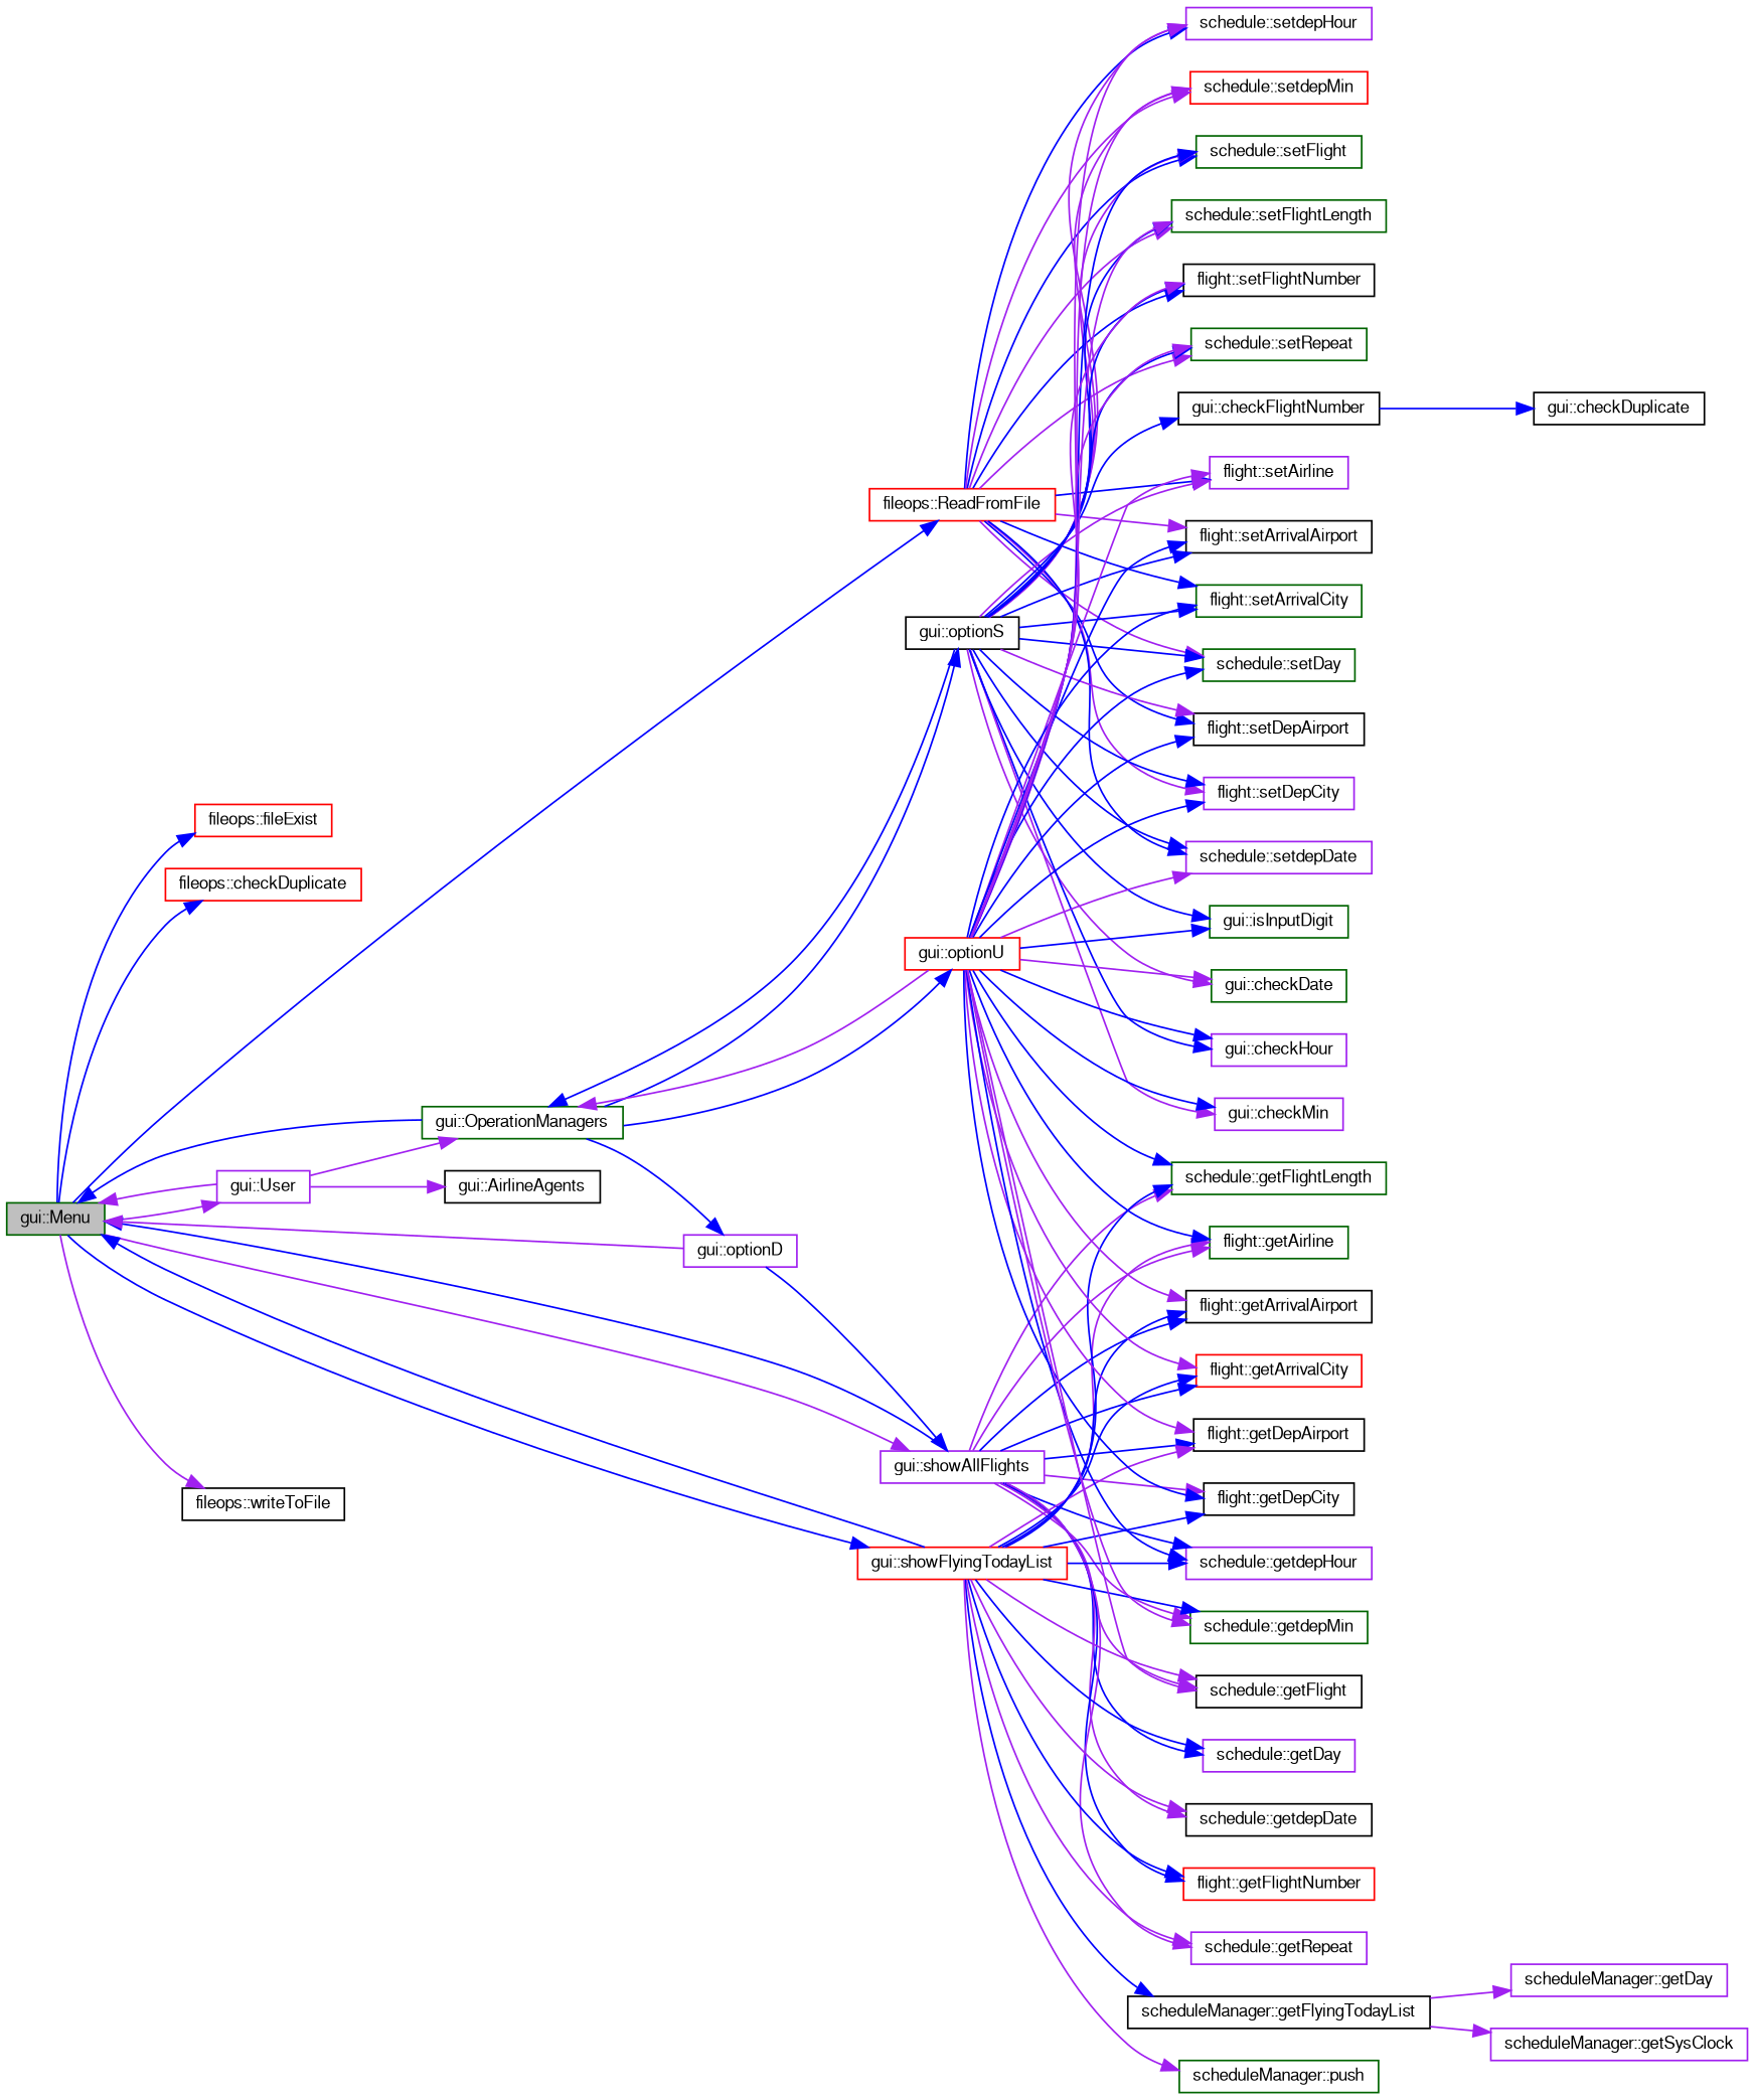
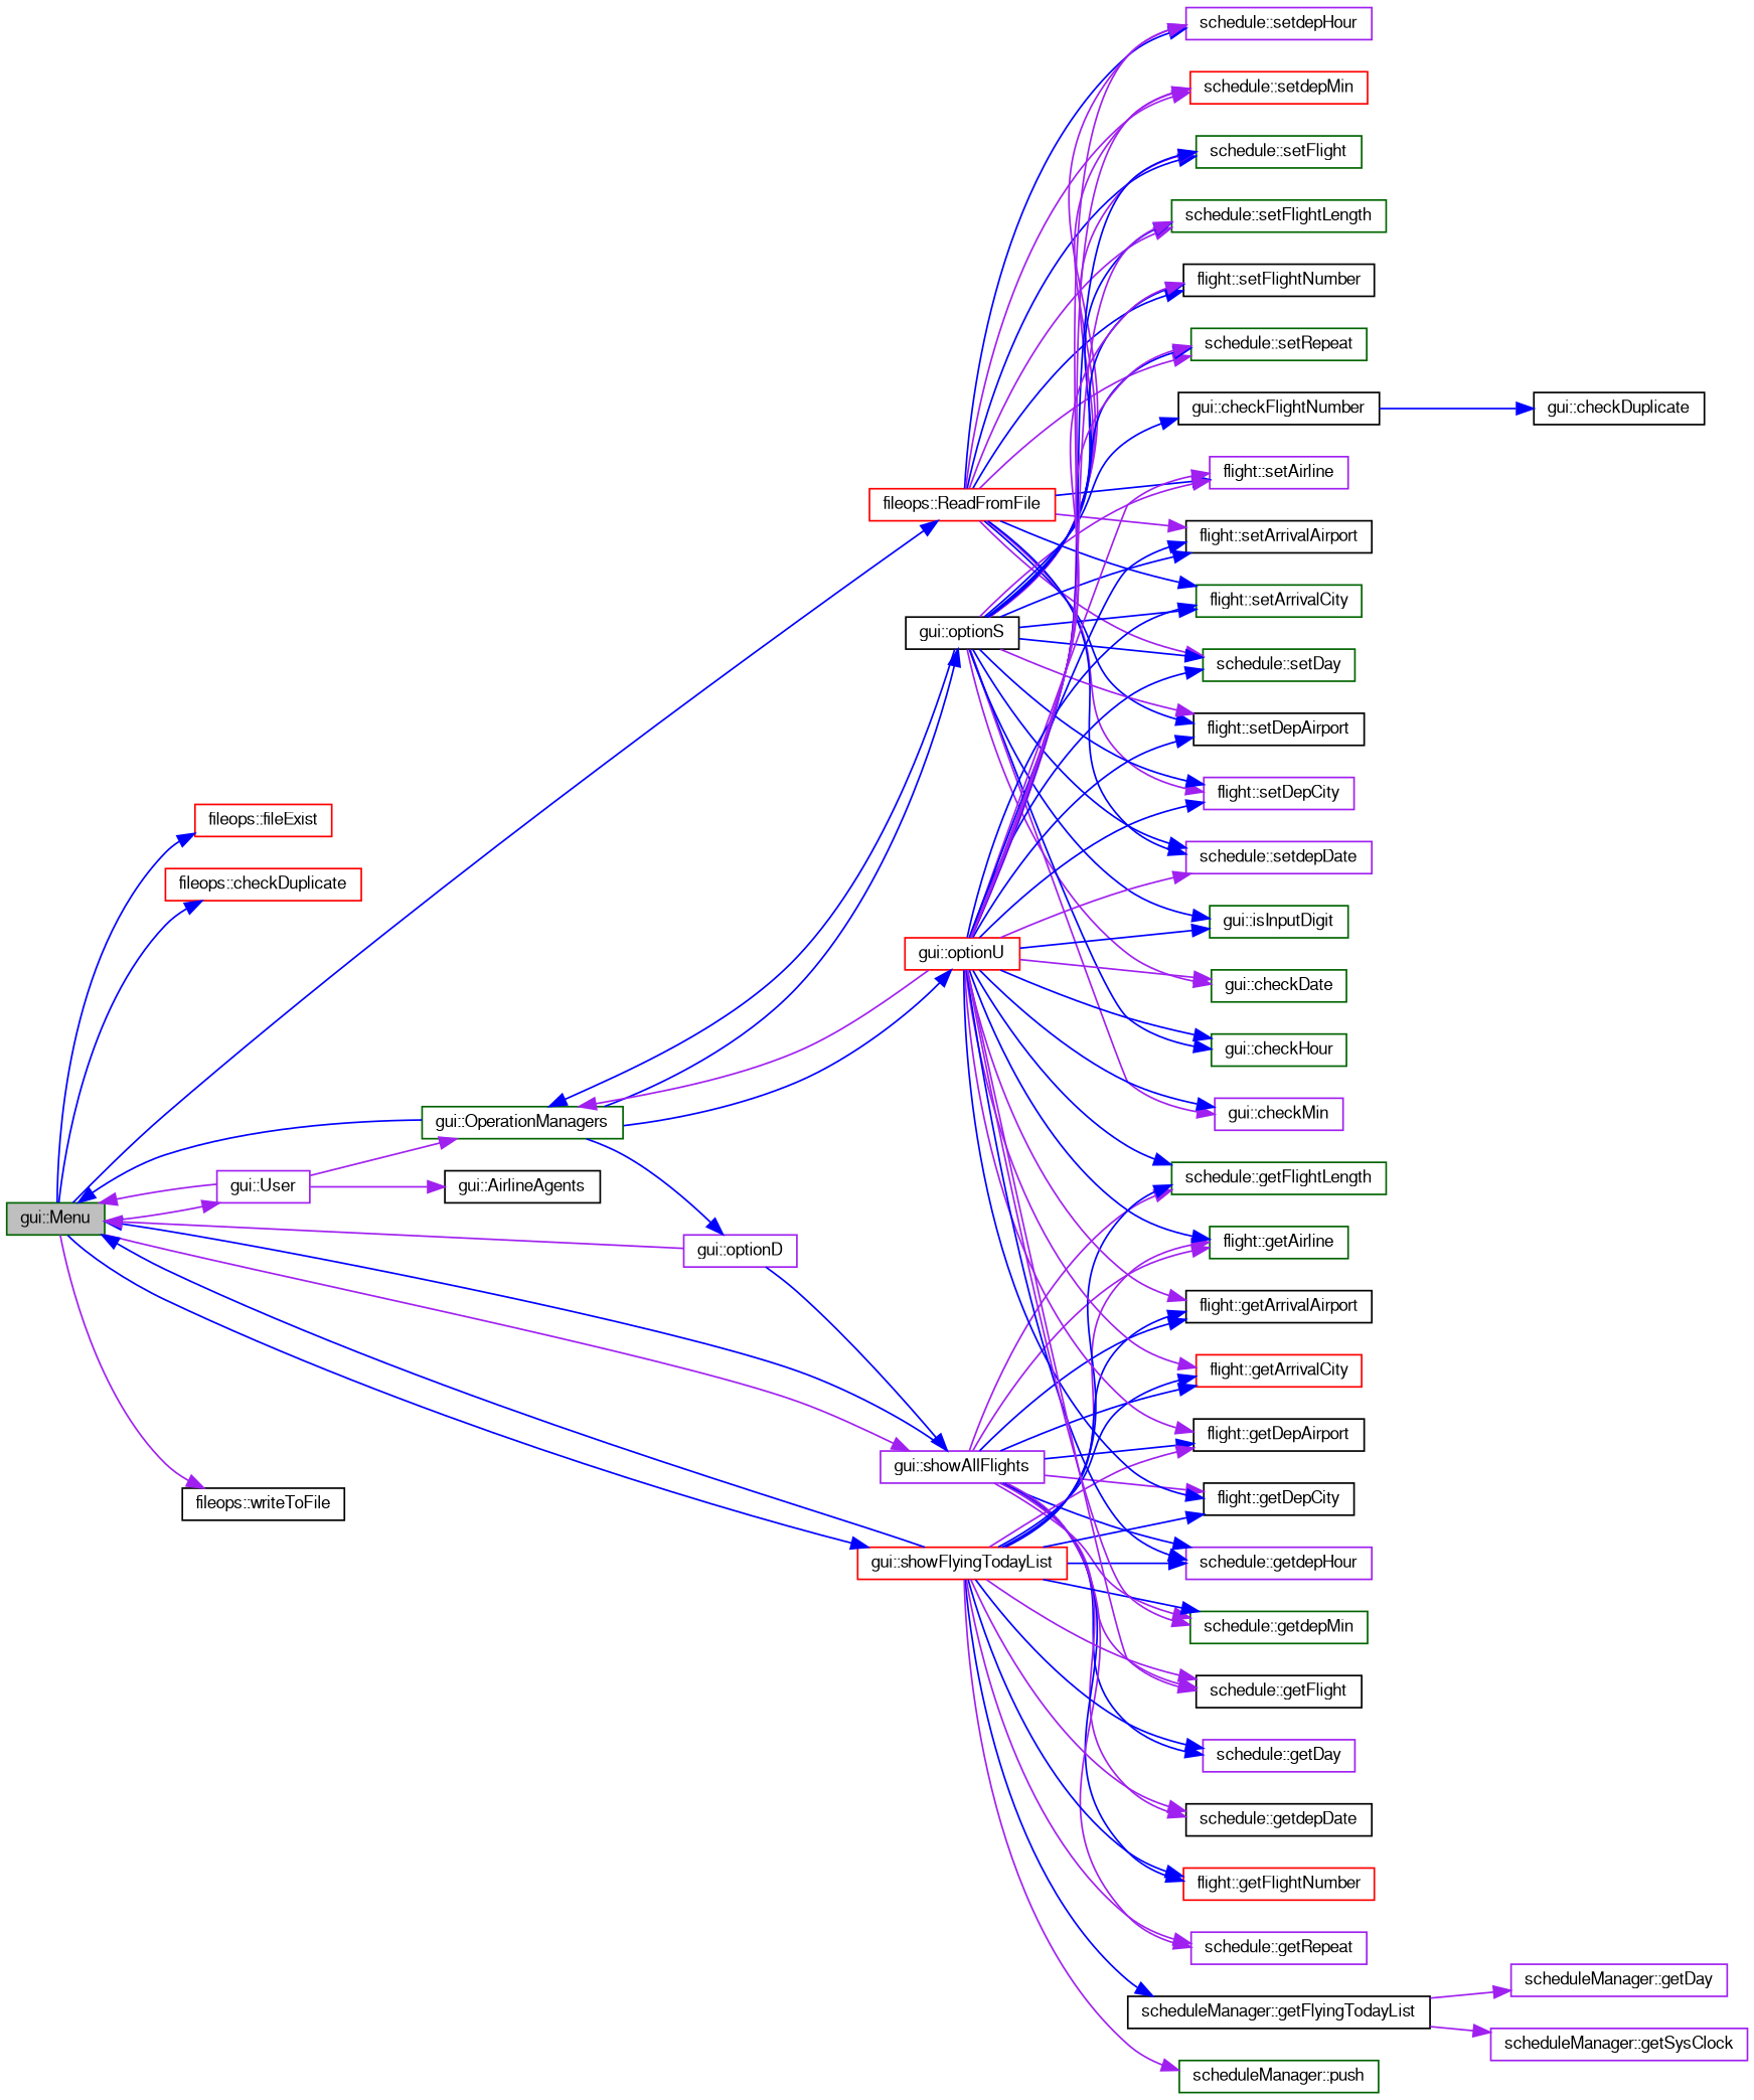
  digraph {
    rankdir=LR
    node [color=purple fillcolor=white fontname=FreeSans fontsize=10 shape=record style=filled]
    edge [color=blue fontname=FreeSans fontsize=10 labelfontname=FreeSans labelfontsize=10 style=solid]
    n1 [color=darkgreen fillcolor=grey75 fontcolor=black height=0.2 label="gui::Menu" width=0.4]
    n2 [color=red height=0.2 label="fileops::fileExist" width=0.4]
    n3 [color=red height=0.2 label="fileops::checkDuplicate" width=0.4]
    n4 [color=red height=0.2 label="fileops::ReadFromFile" width=0.4]
    n5 [height=0.2 label="gui::showAllFlights" width=0.4]
    n6 [color=red height=0.2 label="gui::showFlyingTodayList" width=0.4]
    n7 [height=0.2 label="gui::User" width=0.4]
    n8 [color=black height=0.2 label="fileops::writeToFile" width=0.4]
    n9 [height=0.2 label="flight::setAirline" width=0.4]
    n10 [color=black height=0.2 label="flight::setArrivalAirport" width=0.4]
    n11 [color=darkgreen height=0.2 label="flight::setArrivalCity" width=0.4]
    n12 [color=darkgreen height=0.2 label="schedule::setDay" width=0.4]
    n13 [color=black height=0.2 label="flight::setDepAirport" width=0.4]
    n14 [height=0.2 label="flight::setDepCity" width=0.4]
    n15 [height=0.2 label="schedule::setdepDate" width=0.4]
    n16 [height=0.2 label="schedule::setdepHour" width=0.4]
    n17 [color=red height=0.2 label="schedule::setdepMin" width=0.4]
    n18 [color=darkgreen height=0.2 label="schedule::setFlight" width=0.4]
    n19 [color=darkgreen height=0.2 label="schedule::setFlightLength" width=0.4]
    n20 [color=black height=0.2 label="flight::setFlightNumber" width=0.4]
    n21 [color=darkgreen height=0.2 label="schedule::setRepeat" width=0.4]
    n22 [color=darkgreen height=0.2 label="flight::getAirline" width=0.4]
    n23 [color=black height=0.2 label="flight::getArrivalAirport" width=0.4]
    n24 [color=red height=0.2 label="flight::getArrivalCity" width=0.4]
    n25 [height=0.2 label="schedule::getDay" width=0.4]
    n26 [color=black height=0.2 label="flight::getDepAirport" width=0.4]
    n27 [color=black height=0.2 label="flight::getDepCity" width=0.4]
    n28 [color=black height=0.2 label="schedule::getdepDate" width=0.4]
    n29 [height=0.2 label="schedule::getdepHour" width=0.4]
    n30 [color=darkgreen height=0.2 label="schedule::getdepMin" width=0.4]
    n31 [color=black height=0.2 label="schedule::getFlight" width=0.4]
    n32 [color=darkgreen height=0.2 label="schedule::getFlightLength" width=0.4]
    n33 [color=red height=0.2 label="flight::getFlightNumber" width=0.4]
    n34 [height=0.2 label="schedule::getRepeat" width=0.4]
    n35 [color=black height=0.2 label="scheduleManager::getFlyingTodayList" width=0.4]
    n36 [color=darkgreen height=0.2 label="scheduleManager::push" width=0.4]
    n37 [color=black height=0.2 label="gui::AirlineAgents" width=0.4]
    n38 [color=darkgreen height=0.2 label="gui::OperationManagers" width=0.4]
    n39 [height=0.2 label="scheduleManager::getDay" width=0.4]
    n40 [height=0.2 label="scheduleManager::getSysClock" width=0.4]
    n41 [height=0.2 label="gui::optionD" width=0.4]
    n42 [color=black height=0.2 label="gui::optionS" width=0.4]
    n43 [color=red height=0.2 label="gui::optionU" width=0.4]
    n44 [color=darkgreen height=0.2 label="gui::checkDate" width=0.4]
    n45 [color=black height=0.2 label="gui::checkFlightNumber" width=0.4]
-   n46 [height=0.2 label="gui::checkHour" width=0.4]
+   n46 [color=darkgreen height=0.2 label="gui::checkHour" width=0.4]
    n47 [height=0.2 label="gui::checkMin" width=0.4]
    n48 [color=darkgreen height=0.2 label="gui::isInputDigit" width=0.4]
    n49 [color=black height=0.2 label="gui::checkDuplicate" width=0.4]
    n1 -> n2
    n1 -> n3
    n1 -> n4
    n1 -> n5 [color=purple]
    n1 -> n6
    n1 -> n7 [color=purple]
    n1 -> n8 [color=purple]
    n4 -> n9
    n4 -> n10 [color=purple]
    n4 -> n11
    n4 -> n12 [color=purple]
    n4 -> n13
    n4 -> n14 [color=purple]
    n4 -> n15
    n4 -> n16
    n4 -> n17 [color=purple]
    n4 -> n18
    n4 -> n19 [color=purple]
    n4 -> n20
    n4 -> n21 [color=purple]
    n5 -> n1
    n5 -> n22 [color=purple]
    n5 -> n23
    n5 -> n24
    n5 -> n25
    n5 -> n26
    n5 -> n27 [color=purple]
    n5 -> n28 [color=purple]
    n5 -> n29
    n5 -> n30 [color=purple]
    n5 -> n31 [color=purple]
    n5 -> n32 [color=purple]
    n5 -> n33
    n5 -> n34 [color=purple]
    n6 -> n1
    n6 -> n22 [color=purple]
    n6 -> n23
    n6 -> n24
    n6 -> n25
    n6 -> n26 [color=purple]
    n6 -> n27
    n6 -> n28 [color=purple]
    n6 -> n29
    n6 -> n30
    n6 -> n31 [color=purple]
    n6 -> n32
    n6 -> n33
    n6 -> n34 [color=purple]
    n6 -> n35
    n6 -> n36 [color=purple]
    n7 -> n1 [color=purple]
    n7 -> n37 [color=purple]
    n7 -> n38 [color=purple]
    n35 -> n39 [color=purple]
    n35 -> n40 [color=purple]
    n38 -> n1
    n38 -> n41
    n38 -> n42
    n38 -> n43
    n41 -> n1 [color=purple]
    n41 -> n5
    n42 -> n9 [color=purple]
    n42 -> n10
    n42 -> n11
    n42 -> n12
    n42 -> n13 [color=purple]
    n42 -> n14
    n42 -> n15
    n42 -> n16 [color=purple]
    n42 -> n17 [color=purple]
    n42 -> n18 [color=purple]
    n42 -> n19
    n42 -> n20
    n42 -> n21
    n42 -> n38
    n42 -> n44 [color=purple]
    n42 -> n45
    n42 -> n46
    n42 -> n47 [color=purple]
    n42 -> n48
    n43 -> n9 [color=purple]
    n43 -> n10
    n43 -> n11
    n43 -> n12
    n43 -> n13
    n43 -> n14
    n43 -> n15 [color=purple]
    n43 -> n16 [color=purple]
    n43 -> n17 [color=purple]
    n43 -> n18
    n43 -> n19 [color=purple]
    n43 -> n20 [color=purple]
    n43 -> n21 [color=purple]
    n43 -> n22
    n43 -> n23 [color=purple]
    n43 -> n24 [color=purple]
    n43 -> n26 [color=purple]
    n43 -> n27
    n43 -> n29
    n43 -> n30 [color=purple]
    n43 -> n31 [color=purple]
    n43 -> n32
    n43 -> n38 [color=purple]
    n43 -> n44 [color=purple]
    n43 -> n46
    n43 -> n47
    n43 -> n48
    n45 -> n49
  }
